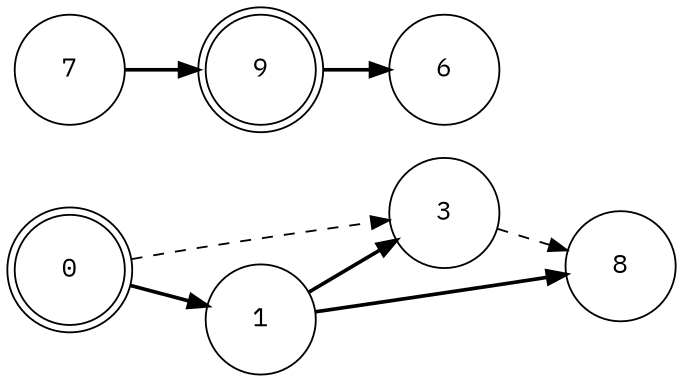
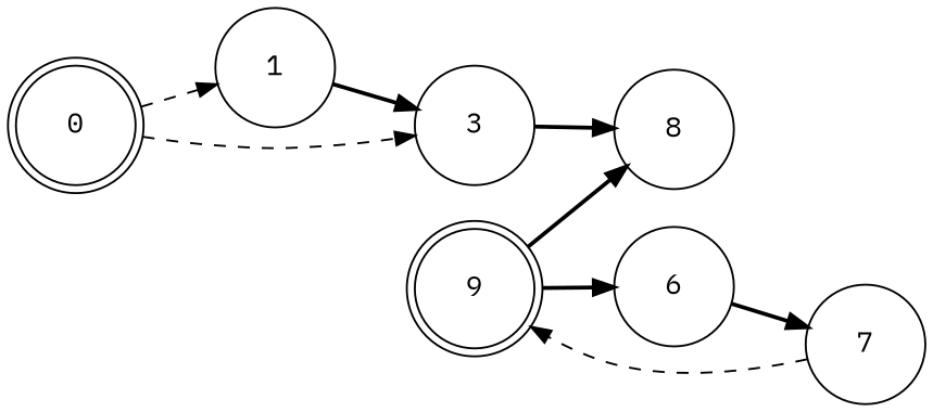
  digraph {
    color=black
    fontcolor=black
    fontname="IBM Plex Mono"
    fontsize=14
    rankdir=LR
    node [color=black fontcolor=black fontname="IBM Plex Mono" fontsize=14 shape=circle]
    edge [color=black fontcolor=black fontname="IBM Plex Mono" fontsize=14 style=bold]
    0 [peripheries=2 width=0.833333]
    1 [width=0.833333]
    3 [width=0.833333]
    n4 [label=8 width=0.833333]
    n5 [label=9 peripheries=2 width=0.833333]
    6 [width=0.833333]
    7 [width=0.833333]
-   0 -> 1
+   0 -> 1 [style=dashed]
    0 -> 3 [style=dashed]
    1 -> 3
-   1 -> n4
-   3 -> n4 [style=dashed]
+   n5 -> n4
+   3 -> n4
    n5 -> 6
-   7 -> n5
+   6 -> 7
+   7 -> n5 [style=dashed]
  }
